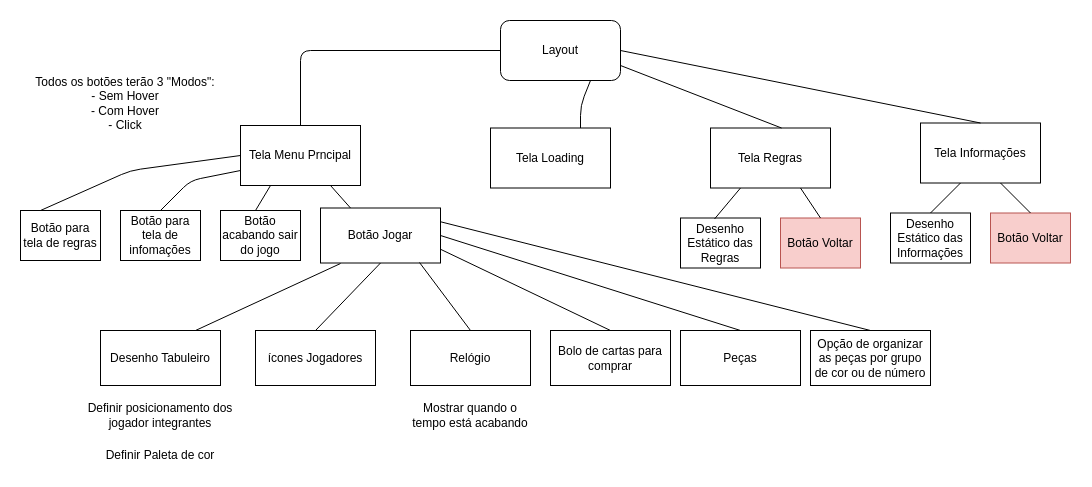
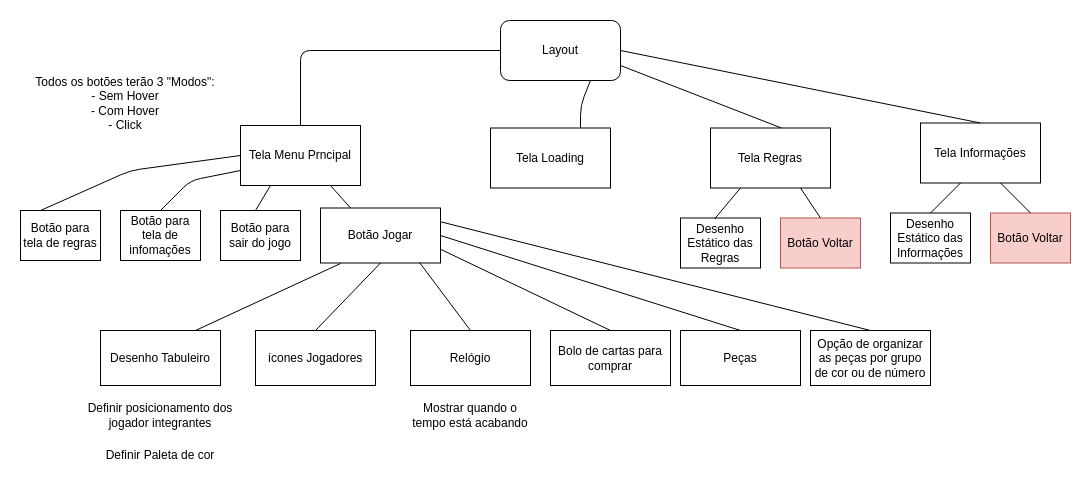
  <mxCell id="0" />
  <mxCell id="1" parent="0" />
  <mxCell id="2" value="Layout&lt;br&gt;" style="rounded=1;whiteSpace=wrap;html=1;" parent="1" vertex="1"><mxGeometry x="500" y="20" width="120" height="60" as="geometry" /></mxCell>
  <mxCell id="3" value="Tela Menu Prncipal" style="rounded=0;whiteSpace=wrap;html=1;" parent="1" vertex="1"><mxGeometry x="240" y="125" width="120" height="60" as="geometry" /></mxCell>
  <mxCell id="4" value="Tela Loading" style="rounded=0;whiteSpace=wrap;html=1;" parent="1" vertex="1"><mxGeometry x="490" y="127.5" width="120" height="60" as="geometry" /></mxCell>
  <mxCell id="5" value="Tela Regras" style="rounded=0;whiteSpace=wrap;html=1;" parent="1" vertex="1"><mxGeometry x="710" y="127.5" width="120" height="60" as="geometry" /></mxCell>
  <mxCell id="6" value="Tela Informações" style="rounded=0;whiteSpace=wrap;html=1;" parent="1" vertex="1"><mxGeometry x="920" y="122.5" width="120" height="60" as="geometry" /></mxCell>
  <mxCell id="7" value="Desenho Estático das Informações&lt;br&gt;" style="rounded=0;whiteSpace=wrap;html=1;" parent="1" vertex="1"><mxGeometry x="890" y="212.5" width="80" height="50" as="geometry" /></mxCell>
  <mxCell id="8" value="Botão Voltar&lt;br&gt;" style="rounded=0;whiteSpace=wrap;html=1;fillColor=#f8cecc;strokeColor=#b85450;" parent="1" vertex="1"><mxGeometry x="990" y="212.5" width="80" height="50" as="geometry" /></mxCell>
  <mxCell id="9" value="Desenho Estático das Regras&lt;br&gt;" style="rounded=0;whiteSpace=wrap;html=1;" parent="1" vertex="1"><mxGeometry x="680" y="217.5" width="80" height="50" as="geometry" /></mxCell>
  <mxCell id="10" value="Botão Voltar&lt;br&gt;" style="rounded=0;whiteSpace=wrap;html=1;fillColor=#f8cecc;strokeColor=#b85450;" parent="1" vertex="1"><mxGeometry x="780" y="217.5" width="80" height="50" as="geometry" /></mxCell>
  <mxCell id="11" value="Botão para tela de regras&lt;br&gt;" style="rounded=0;whiteSpace=wrap;html=1;" parent="1" vertex="1"><mxGeometry x="20" y="210" width="80" height="50" as="geometry" /></mxCell>
  <mxCell id="12" value="Botão para tela de infomações&lt;br&gt;" style="rounded=0;whiteSpace=wrap;html=1;" parent="1" vertex="1"><mxGeometry x="120" y="210" width="80" height="50" as="geometry" /></mxCell>
- <mxCell id="13" value="Botão acabando sair do jogo&lt;br&gt;" style="rounded=0;whiteSpace=wrap;html=1;" parent="1" vertex="1"><mxGeometry x="220" y="210" width="80" height="50" as="geometry" /></mxCell>
+ <mxCell id="13" value="Botão para sair do jogo&lt;br&gt;" style="rounded=0;whiteSpace=wrap;html=1;" parent="1" vertex="1"><mxGeometry x="220" y="210" width="80" height="50" as="geometry" /></mxCell>
  <mxCell id="14" value="Botão Jogar&lt;br&gt;" style="rounded=0;whiteSpace=wrap;html=1;" parent="1" vertex="1"><mxGeometry x="320" y="207.5" width="120" height="55" as="geometry" /></mxCell>
  <mxCell id="15" value="Desenho Tabuleiro&lt;br&gt;" style="rounded=0;whiteSpace=wrap;html=1;" parent="1" vertex="1"><mxGeometry x="100" y="330" width="120" height="55" as="geometry" /></mxCell>
  <mxCell id="16" value="ícones Jogadores&lt;br&gt;" style="rounded=0;whiteSpace=wrap;html=1;" parent="1" vertex="1"><mxGeometry x="255" y="330" width="120" height="55" as="geometry" /></mxCell>
  <mxCell id="17" value="Relógio&lt;br&gt;" style="rounded=0;whiteSpace=wrap;html=1;" parent="1" vertex="1"><mxGeometry x="410" y="330" width="120" height="55" as="geometry" /></mxCell>
  <mxCell id="18" value="Bolo de cartas para comprar&lt;br&gt;" style="rounded=0;whiteSpace=wrap;html=1;" parent="1" vertex="1"><mxGeometry x="550" y="330" width="120" height="55" as="geometry" /></mxCell>
  <mxCell id="19" value="Peças&lt;br&gt;" style="rounded=0;whiteSpace=wrap;html=1;" parent="1" vertex="1"><mxGeometry x="680" y="330" width="120" height="55" as="geometry" /></mxCell>
  <mxCell id="20" value="" style="endArrow=none;html=1;" parent="1" source="3" target="2" edge="1"><mxGeometry width="50" height="50" relative="1" as="geometry"><mxPoint x="420" y="105" as="sourcePoint" /><mxPoint x="470" y="55" as="targetPoint" /><Array as="points"><mxPoint x="300" y="50" /></Array></mxGeometry></mxCell>
  <mxCell id="21" value="" style="endArrow=none;html=1;exitX=0.75;exitY=0;exitDx=0;exitDy=0;entryX=0.75;entryY=1;entryDx=0;entryDy=0;" parent="1" edge="1" target="2" source="4"><mxGeometry width="50" height="50" relative="1" as="geometry"><mxPoint x="740" y="127" as="sourcePoint" /><mxPoint x="620" y="60" as="targetPoint" /><Array as="points"><mxPoint x="580" y="105" /></Array></mxGeometry></mxCell>
  <mxCell id="22" value="" style="endArrow=none;html=1;exitX=0.592;exitY=0;exitDx=0;exitDy=0;exitPerimeter=0;entryX=1;entryY=0.75;entryDx=0;entryDy=0;" parent="1" source="5" target="2" edge="1"><mxGeometry width="50" height="50" relative="1" as="geometry"><mxPoint x="740" y="95" as="sourcePoint" /><mxPoint x="620" y="28" as="targetPoint" /><Array as="points" /></mxGeometry></mxCell>
  <mxCell id="23" value="" style="endArrow=none;html=1;exitX=0.5;exitY=0;exitDx=0;exitDy=0;entryX=1;entryY=0.5;entryDx=0;entryDy=0;" parent="1" target="2" edge="1" source="6"><mxGeometry width="50" height="50" relative="1" as="geometry"><mxPoint x="1180.5" y="120" as="sourcePoint" /><mxPoint x="839.5" y="45" as="targetPoint" /><Array as="points" /></mxGeometry></mxCell>
  <mxCell id="24" value="" style="endArrow=none;html=1;exitX=0.425;exitY=0.02;exitDx=0;exitDy=0;entryX=0.25;entryY=1;entryDx=0;entryDy=0;exitPerimeter=0;" parent="1" source="9" target="5" edge="1"><mxGeometry width="50" height="50" relative="1" as="geometry"><mxPoint x="560" y="227.5" as="sourcePoint" /><mxPoint x="560" y="197.5" as="targetPoint" /></mxGeometry></mxCell>
  <mxCell id="25" value="" style="endArrow=none;html=1;exitX=0.5;exitY=0;exitDx=0;exitDy=0;entryX=0.75;entryY=1;entryDx=0;entryDy=0;" parent="1" source="10" target="5" edge="1"><mxGeometry width="50" height="50" relative="1" as="geometry"><mxPoint x="794" y="218.5" as="sourcePoint" /><mxPoint x="820" y="187.5" as="targetPoint" /></mxGeometry></mxCell>
  <mxCell id="26" value="" style="endArrow=none;html=1;exitX=0.5;exitY=0;exitDx=0;exitDy=0;" parent="1" source="7" edge="1"><mxGeometry width="50" height="50" relative="1" as="geometry"><mxPoint x="910" y="232.5" as="sourcePoint" /><mxPoint x="960" y="182.5" as="targetPoint" /></mxGeometry></mxCell>
  <mxCell id="27" value="" style="endArrow=none;html=1;exitX=0.5;exitY=0;exitDx=0;exitDy=0;" parent="1" source="8" edge="1"><mxGeometry width="50" height="50" relative="1" as="geometry"><mxPoint x="1030" y="222.5" as="sourcePoint" /><mxPoint x="1000" y="182.5" as="targetPoint" /><Array as="points" /></mxGeometry></mxCell>
  <mxCell id="28" value="" style="endArrow=none;html=1;entryX=0.25;entryY=1;entryDx=0;entryDy=0;" parent="1" target="3" edge="1"><mxGeometry width="50" height="50" relative="1" as="geometry"><mxPoint x="255" y="210" as="sourcePoint" /><mxPoint x="285" y="190" as="targetPoint" /><Array as="points" /></mxGeometry></mxCell>
  <mxCell id="29" value="" style="endArrow=none;html=1;entryX=0.75;entryY=1;entryDx=0;entryDy=0;exitX=0.25;exitY=0;exitDx=0;exitDy=0;" parent="1" source="14" target="3" edge="1"><mxGeometry width="50" height="50" relative="1" as="geometry"><mxPoint x="330" y="235" as="sourcePoint" /><mxPoint x="380" y="185" as="targetPoint" /></mxGeometry></mxCell>
  <mxCell id="30" value="" style="endArrow=none;html=1;entryX=0;entryY=0.75;entryDx=0;entryDy=0;" parent="1" target="3" edge="1"><mxGeometry width="50" height="50" relative="1" as="geometry"><mxPoint x="160" y="210" as="sourcePoint" /><mxPoint x="190" y="180" as="targetPoint" /><Array as="points"><mxPoint x="190" y="180" /></Array></mxGeometry></mxCell>
  <mxCell id="31" value="" style="endArrow=none;html=1;entryX=0;entryY=0.5;entryDx=0;entryDy=0;" parent="1" target="3" edge="1"><mxGeometry width="50" height="50" relative="1" as="geometry"><mxPoint x="40" y="210" as="sourcePoint" /><mxPoint x="230" y="150" as="targetPoint" /><Array as="points"><mxPoint x="130" y="170" /></Array></mxGeometry></mxCell>
  <mxCell id="32" value="" style="endArrow=none;html=1;entryX=0.167;entryY=1.009;entryDx=0;entryDy=0;entryPerimeter=0;" parent="1" target="14" edge="1"><mxGeometry width="50" height="50" relative="1" as="geometry"><mxPoint x="195" y="330" as="sourcePoint" /><mxPoint x="245" y="280" as="targetPoint" /></mxGeometry></mxCell>
  <mxCell id="33" value="" style="endArrow=none;html=1;entryX=0.5;entryY=1;entryDx=0;entryDy=0;exitX=0.5;exitY=0;exitDx=0;exitDy=0;" parent="1" source="16" target="14" edge="1"><mxGeometry width="50" height="50" relative="1" as="geometry"><mxPoint x="321" y="340" as="sourcePoint" /><mxPoint x="360" y="285" as="targetPoint" /></mxGeometry></mxCell>
  <mxCell id="34" value="" style="endArrow=none;html=1;exitX=0.5;exitY=0;exitDx=0;exitDy=0;entryX=0.825;entryY=0.991;entryDx=0;entryDy=0;entryPerimeter=0;" parent="1" source="17" target="14" edge="1"><mxGeometry width="50" height="50" relative="1" as="geometry"><mxPoint x="440" y="330" as="sourcePoint" /><mxPoint x="490" y="280" as="targetPoint" /></mxGeometry></mxCell>
  <mxCell id="35" value="" style="endArrow=none;html=1;entryX=1;entryY=0.75;entryDx=0;entryDy=0;exitX=0.5;exitY=0;exitDx=0;exitDy=0;" parent="1" source="18" target="14" edge="1"><mxGeometry width="50" height="50" relative="1" as="geometry"><mxPoint x="510" y="270" as="sourcePoint" /><mxPoint x="560" y="220" as="targetPoint" /></mxGeometry></mxCell>
  <mxCell id="36" value="" style="endArrow=none;html=1;entryX=1;entryY=0.5;entryDx=0;entryDy=0;exitX=0.5;exitY=0;exitDx=0;exitDy=0;" parent="1" source="19" target="14" edge="1"><mxGeometry width="50" height="50" relative="1" as="geometry"><mxPoint x="20" y="460" as="sourcePoint" /><mxPoint x="70" y="410" as="targetPoint" /></mxGeometry></mxCell>
  <mxCell id="37" value="&lt;span&gt;Definir posicionamento dos jogador integrantes&lt;/span&gt;" style="text;html=1;strokeColor=none;fillColor=none;align=center;verticalAlign=middle;whiteSpace=wrap;rounded=0;" parent="1" vertex="1"><mxGeometry x="80" y="395" width="160" height="40" as="geometry" /></mxCell>
  <mxCell id="38" value="Definir Paleta de cor" style="text;html=1;strokeColor=none;fillColor=none;align=center;verticalAlign=middle;whiteSpace=wrap;rounded=0;" parent="1" vertex="1"><mxGeometry x="100" y="445" width="120" height="20" as="geometry" /></mxCell>
  <mxCell id="39" value="Mostrar quando o tempo está acabando" style="text;html=1;strokeColor=none;fillColor=none;align=center;verticalAlign=middle;whiteSpace=wrap;rounded=0;" parent="1" vertex="1"><mxGeometry x="410" y="405" width="120" height="20" as="geometry" /></mxCell>
  <mxCell id="40" value="Opção de organizar as peças por grupo de cor ou de número&lt;br&gt;" style="rounded=0;whiteSpace=wrap;html=1;" parent="1" vertex="1"><mxGeometry x="810" y="330" width="120" height="55" as="geometry" /></mxCell>
  <mxCell id="41" value="" style="endArrow=none;html=1;entryX=0.5;entryY=0;entryDx=0;entryDy=0;exitX=1;exitY=0.25;exitDx=0;exitDy=0;" parent="1" source="14" target="40" edge="1"><mxGeometry width="50" height="50" relative="1" as="geometry"><mxPoint x="-95" y="535" as="sourcePoint" /><mxPoint x="-45" y="485" as="targetPoint" /><Array as="points" /></mxGeometry></mxCell>
  <mxCell id="42" value="Todos os botões terão 3 &quot;Modos&quot;:&lt;br&gt;- Sem Hover&lt;br&gt;- Com Hover&lt;br&gt;- Click&lt;br&gt;" style="text;html=1;strokeColor=none;fillColor=none;align=center;verticalAlign=middle;whiteSpace=wrap;rounded=0;" parent="1" vertex="1"><mxGeometry x="25" y="65" width="200" height="75" as="geometry" /></mxCell>
